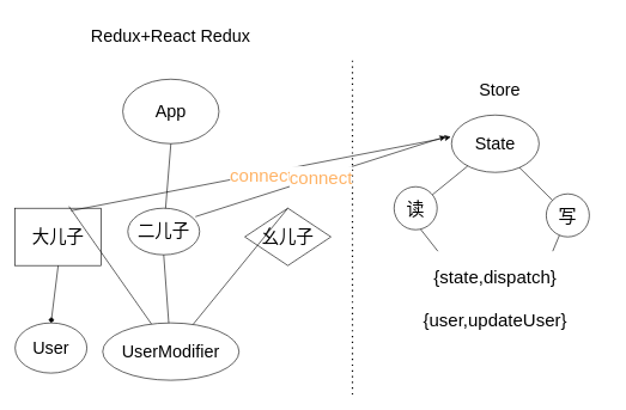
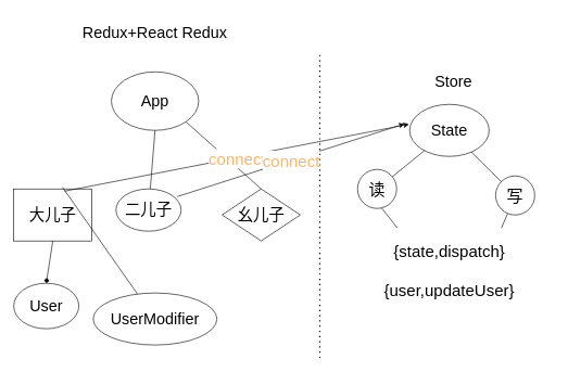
  <mxCell id="0" />
  <mxCell id="1" parent="0" />
  <mxCell id="2" value="Redux+React Redux" style="text;html=1;strokeColor=none;fillColor=none;align=center;verticalAlign=middle;whiteSpace=wrap;rounded=0;fontSize=24;" vertex="1" parent="1"><mxGeometry x="47" y="20" width="380" height="60" as="geometry" /></mxCell>
  <mxCell id="3" value="App" style="ellipse;whiteSpace=wrap;html=1;fontSize=24;" vertex="1" parent="1"><mxGeometry x="170" y="110" width="134" height="90" as="geometry" /></mxCell>
  <mxCell id="4" value="大儿子" style="whiteSpace=wrap;html=1;fontSize=24;rounded=0;" vertex="1" parent="1"><mxGeometry x="20" y="290" width="120" height="80" as="geometry" /></mxCell>
  <mxCell id="5" value="二儿子" style="ellipse;whiteSpace=wrap;html=1;fontSize=24;" vertex="1" parent="1"><mxGeometry x="177" y="290" width="100" height="65" as="geometry" /></mxCell>
  <mxCell id="6" value="幺儿子" style="rhombus;whiteSpace=wrap;html=1;fontSize=24;" vertex="1" parent="1"><mxGeometry x="340" y="290" width="120" height="80" as="geometry" /></mxCell>
  <mxCell id="7" value="" style="endArrow=none;html=1;fontSize=24;exitX=0.625;exitY=-0.031;exitDx=0;exitDy=0;exitPerimeter=0;" edge="1" parent="1" source="4" target="11"><mxGeometry width="50" height="50" relative="1" as="geometry"><mxPoint x="100" y="260" as="sourcePoint" /><mxPoint x="150" y="210" as="targetPoint" /></mxGeometry></mxCell>
  <mxCell id="8" value="" style="endArrow=none;html=1;fontSize=24;entryX=0.5;entryY=1;entryDx=0;entryDy=0;" edge="1" parent="1" source="5" target="3"><mxGeometry width="50" height="50" relative="1" as="geometry"><mxPoint x="105" y="297.52" as="sourcePoint" /><mxPoint x="207.761" y="201.475" as="targetPoint" /></mxGeometry></mxCell>
- <mxCell id="9" value="" style="endArrow=none;html=1;fontSize=24;exitX=0.5;exitY=0;exitDx=0;exitDy=0;" edge="1" parent="1" source="6" target="11"><mxGeometry width="50" height="50" relative="1" as="geometry"><mxPoint x="115" y="307.52" as="sourcePoint" /><mxPoint x="217.761" y="211.475" as="targetPoint" /></mxGeometry></mxCell>
- <mxCell id="10" value="User" style="ellipse;whiteSpace=wrap;html=1;fontSize=24;" vertex="1" parent="1"><mxGeometry x="20" y="450" width="100" height="70" as="geometry" /></mxCell>
+ <mxCell id="9" value="" style="endArrow=none;html=1;fontSize=24;exitX=0.5;exitY=0;exitDx=0;exitDy=0;entryX=1;entryY=1;entryDx=0;entryDy=0;" edge="1" parent="1" source="6" target="3"><mxGeometry width="50" height="50" relative="1" as="geometry"><mxPoint x="115" y="307.52" as="sourcePoint" /><mxPoint x="217.761" y="211.475" as="targetPoint" /></mxGeometry></mxCell>
+ <mxCell id="10" value="User" style="ellipse;whiteSpace=wrap;html=1;fontSize=24;" vertex="1" parent="1"><mxGeometry x="20" y="435" width="100" height="70" as="geometry" /></mxCell>
  <mxCell id="11" value="UserModifier" style="ellipse;whiteSpace=wrap;html=1;fontSize=24;" vertex="1" parent="1"><mxGeometry x="142" y="450" width="190" height="80" as="geometry" /></mxCell>
  <mxCell id="12" value="" style="endArrow=diamond;html=1;fontSize=24;exitX=0.5;exitY=1;exitDx=0;exitDy=0;entryX=0.5;entryY=0;entryDx=0;entryDy=0;" edge="1" parent="1" source="4" target="10"><mxGeometry width="50" height="50" relative="1" as="geometry"><mxPoint x="105" y="297.52" as="sourcePoint" /><mxPoint x="199.624" y="196.82" as="targetPoint" /></mxGeometry></mxCell>
- <mxCell id="13" value="" style="endArrow=none;html=1;fontSize=24;exitX=0.5;exitY=1;exitDx=0;exitDy=0;" edge="1" parent="1" source="5" target="11"><mxGeometry width="50" height="50" relative="1" as="geometry"><mxPoint x="90" y="380" as="sourcePoint" /><mxPoint x="80" y="460" as="targetPoint" /></mxGeometry></mxCell>
  <mxCell id="14" value="" style="endArrow=none;dashed=1;html=1;dashPattern=1 3;strokeWidth=2;fontSize=24;" edge="1" parent="1"><mxGeometry width="50" height="50" relative="1" as="geometry"><mxPoint x="490" y="550" as="sourcePoint" /><mxPoint x="490" y="80" as="targetPoint" /></mxGeometry></mxCell>
  <mxCell id="15" value="Store" style="text;html=1;align=center;verticalAlign=middle;resizable=0;points=[];autosize=1;strokeColor=none;fillColor=none;fontSize=24;" vertex="1" parent="1"><mxGeometry x="660" y="110" width="70" height="30" as="geometry" /></mxCell>
  <mxCell id="16" value="State" style="ellipse;whiteSpace=wrap;html=1;fontSize=24;" vertex="1" parent="1"><mxGeometry x="628" y="160" width="122" height="80" as="geometry" /></mxCell>
  <mxCell id="17" value="读" style="ellipse;whiteSpace=wrap;html=1;aspect=fixed;fontSize=25;" vertex="1" parent="1"><mxGeometry x="548" y="260" width="60" height="60" as="geometry" /></mxCell>
  <mxCell id="18" value="写" style="ellipse;whiteSpace=wrap;html=1;aspect=fixed;fontSize=25;" vertex="1" parent="1"><mxGeometry x="760" y="270" width="60" height="60" as="geometry" /></mxCell>
  <mxCell id="19" value="" style="endArrow=none;html=1;fontSize=25;" edge="1" parent="1" source="17" target="16"><mxGeometry width="50" height="50" relative="1" as="geometry"><mxPoint x="600" y="270" as="sourcePoint" /><mxPoint x="650" y="220" as="targetPoint" /></mxGeometry></mxCell>
  <mxCell id="20" value="" style="endArrow=none;html=1;fontSize=25;" edge="1" parent="1" source="18" target="16"><mxGeometry width="50" height="50" relative="1" as="geometry"><mxPoint x="740" y="260" as="sourcePoint" /><mxPoint x="790" y="210" as="targetPoint" /></mxGeometry></mxCell>
  <mxCell id="21" value="{state,dispatch}" style="text;html=1;strokeColor=none;fillColor=none;align=center;verticalAlign=middle;whiteSpace=wrap;rounded=0;fontSize=25;" vertex="1" parent="1"><mxGeometry x="529" y="360" width="320" height="50" as="geometry" /></mxCell>
  <mxCell id="22" value="{user,updateUser}" style="text;html=1;strokeColor=none;fillColor=none;align=center;verticalAlign=middle;whiteSpace=wrap;rounded=0;fontSize=25;" vertex="1" parent="1"><mxGeometry x="529" y="420" width="320" height="50" as="geometry" /></mxCell>
  <mxCell id="23" value="" style="endArrow=none;html=1;fontSize=25;exitX=0.617;exitY=0.992;exitDx=0;exitDy=0;exitPerimeter=0;entryX=0.25;entryY=0;entryDx=0;entryDy=0;" edge="1" parent="1" source="17"><mxGeometry width="50" height="50" relative="1" as="geometry"><mxPoint x="640" y="310" as="sourcePoint" /><mxPoint x="609" y="350" as="targetPoint" /></mxGeometry></mxCell>
  <mxCell id="24" value="" style="endArrow=none;html=1;fontSize=25;exitX=0.75;exitY=0;exitDx=0;exitDy=0;" edge="1" parent="1" target="18"><mxGeometry width="50" height="50" relative="1" as="geometry"><mxPoint x="769" y="350" as="sourcePoint" /><mxPoint x="740" y="310" as="targetPoint" /></mxGeometry></mxCell>
  <mxCell id="25" value="" style="endArrow=classic;html=1;fontSize=25;fontColor=#CC0000;entryX=-0.008;entryY=0.381;entryDx=0;entryDy=0;entryPerimeter=0;exitX=0.65;exitY=0.044;exitDx=0;exitDy=0;exitPerimeter=0;" edge="1" parent="1" source="4" target="16"><mxGeometry relative="1" as="geometry"><mxPoint x="350" y="210" as="sourcePoint" /><mxPoint x="450" y="210" as="targetPoint" /></mxGeometry></mxCell>
  <mxCell id="26" value="&lt;font color=&quot;#ffb366&quot;&gt;connect&lt;/font&gt;" style="edgeLabel;resizable=0;html=1;align=center;verticalAlign=middle;fontSize=25;fontColor=#CC0000;" connectable="0" vertex="1" parent="25"><mxGeometry relative="1" as="geometry" /></mxCell>
  <mxCell id="27" value="" style="endArrow=classic;html=1;fontSize=25;fontColor=#CC0000;exitX=0.942;exitY=0.181;exitDx=0;exitDy=0;exitPerimeter=0;" edge="1" parent="1" source="5"><mxGeometry relative="1" as="geometry"><mxPoint x="108" y="303.52" as="sourcePoint" /><mxPoint x="620" y="190" as="targetPoint" /></mxGeometry></mxCell>
  <mxCell id="28" value="&lt;font color=&quot;#ffb366&quot;&gt;connect&lt;/font&gt;" style="edgeLabel;resizable=0;html=1;align=center;verticalAlign=middle;fontSize=25;fontColor=#CC0000;" connectable="0" vertex="1" parent="27"><mxGeometry relative="1" as="geometry" /></mxCell>
